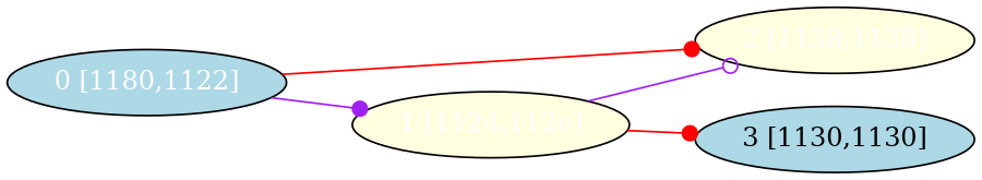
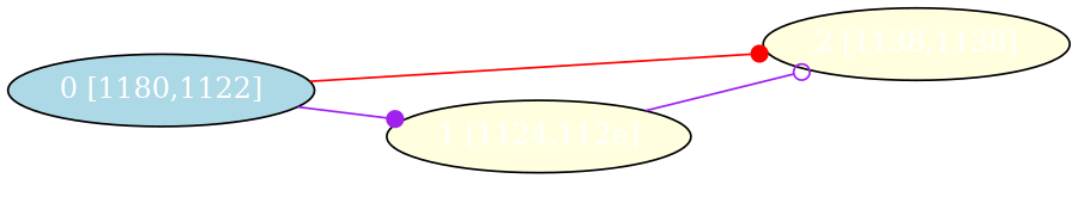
  digraph {
    rankdir=LR
    node [fillcolor=lightblue fontcolor="#ffffff" shape=oval style=filled]
    edge [color=purple arrowhead=dot]
    n1 [label="0 [1180,1122]"]
    n2 [fillcolor=lightyellow label="1 [1124,112e]"]
    n3 [fillcolor=lightyellow label="2 [1138,1138]"]
-   n4 [fontcolor="#000000" label="3 [1130,1130]"]
    n1 -> n2
    n1 -> n3 [color=red]
    n2 -> n3 [arrowhead=odot]
-   n2 -> n4 [color=red]
  }
